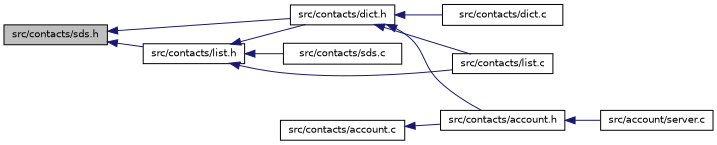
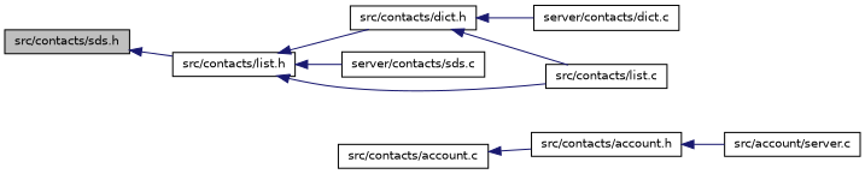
  digraph {
    rankdir=LR
    node [color=black fillcolor=white fontname=Helvetica fontsize=10 shape=record style=filled]
    edge [color=midnightblue dir=back fontname=Helvetica fontsize=10 labelfontname=Helvetica labelfontsize=10 style=solid]
    n1 [fillcolor=grey75 fontcolor=black height=0.2 label="src/contacts/sds.h" width=0.4]
    n2 [height=0.2 label="src/contacts/dict.h" width=0.4]
    n3 [height=0.2 label="src/contacts/list.h" width=0.4]
    n4 [height=0.2 label="src/contacts/list.c" width=0.4]
    n5 [height=0.2 label="src/contacts/account.h" width=0.4]
-   n6 [height=0.2 label="src/contacts/dict.c" width=0.4]
-   n7 [height=0.2 label="src/contacts/sds.c" width=0.4]
+   n6 [height=0.2 label="server/contacts/dict.c" width=0.4]
+   n7 [height=0.2 label="server/contacts/sds.c" width=0.4]
    n8 [height=0.2 label="src/account/server.c" width=0.4]
    n9 [height=0.2 label="src/contacts/account.c" width=0.4]
-   n1 -> n2
    n1 -> n3
    n2 -> n4
-   n2 -> n5
    n2 -> n6
    n3 -> n2
    n3 -> n4
    n3 -> n7
    n5 -> n8
    n9 -> n5
  }
